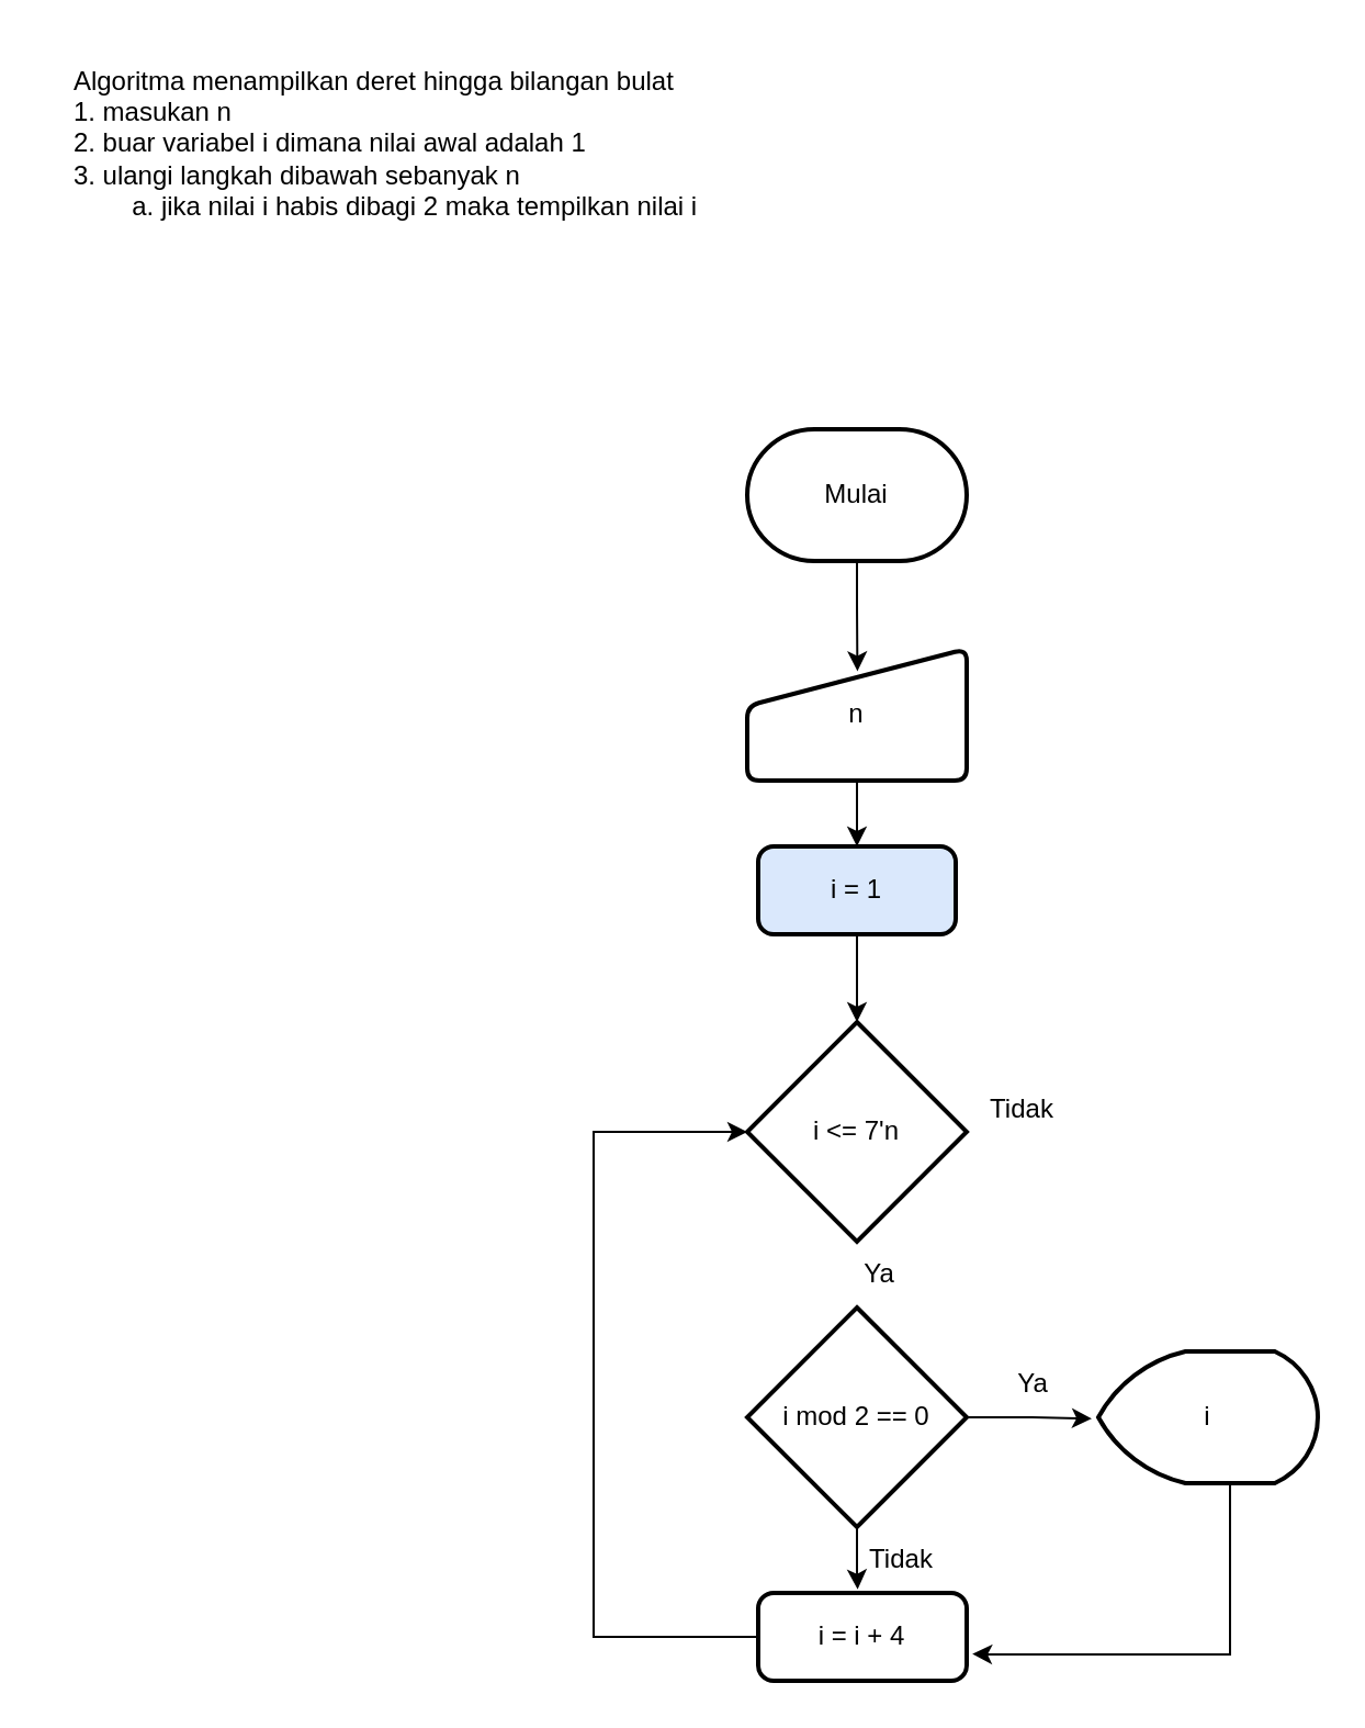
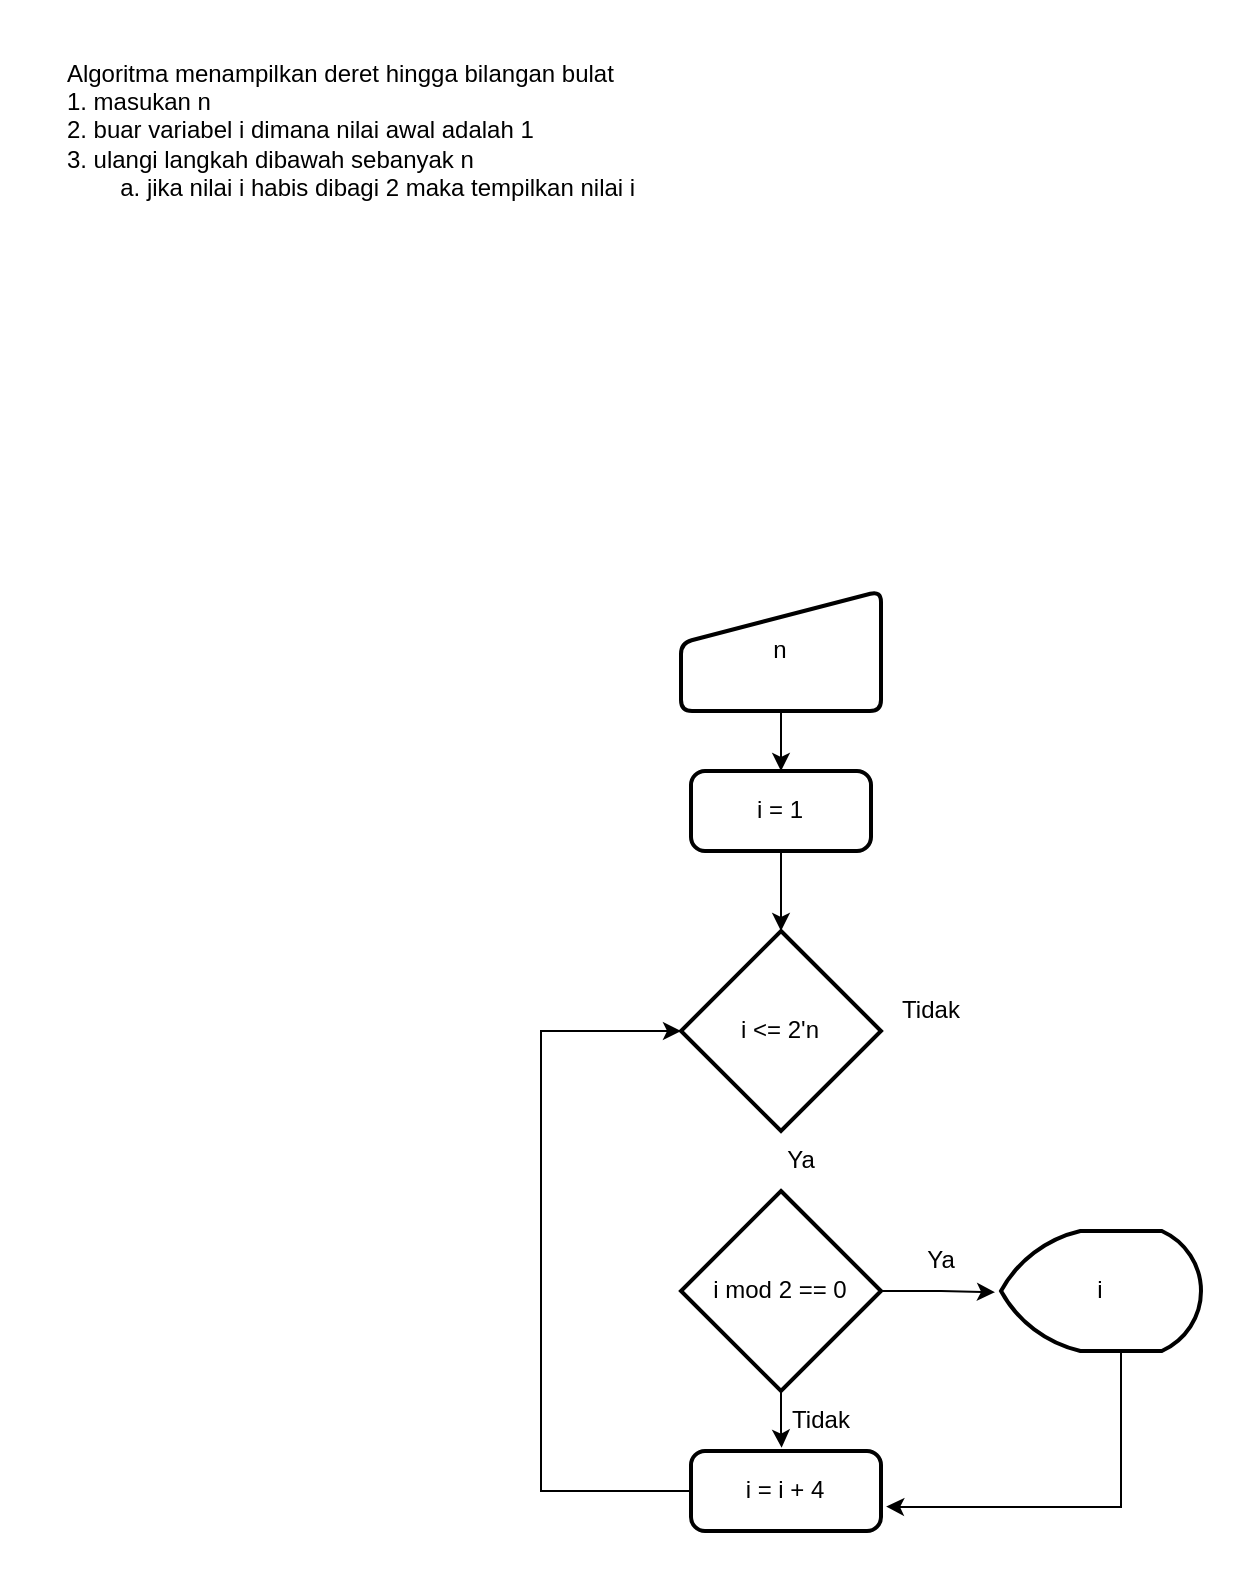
  <mxCell id="0" />
  <mxCell id="1" parent="0" />
  <mxCell id="2" value="&lt;div style=&quot;text-align: left;&quot;&gt;&lt;span style=&quot;background-color: initial;&quot;&gt;Algoritma menampilkan deret hingga bilangan bulat&amp;nbsp;&lt;/span&gt;&lt;/div&gt;&lt;div style=&quot;text-align: left;&quot;&gt;&lt;span style=&quot;background-color: initial;&quot;&gt;1. masukan n&lt;/span&gt;&lt;/div&gt;&lt;div style=&quot;text-align: left;&quot;&gt;&lt;span style=&quot;background-color: initial;&quot;&gt;2. buar variabel i dimana nilai awal adalah 1&lt;/span&gt;&lt;/div&gt;&lt;div style=&quot;text-align: left;&quot;&gt;&lt;span style=&quot;background-color: initial;&quot;&gt;3. ulangi langkah dibawah sebanyak n&lt;/span&gt;&lt;/div&gt;&lt;div style=&quot;text-align: left;&quot;&gt;&lt;span style=&quot;background-color: initial;&quot;&gt;&lt;span style=&quot;white-space: pre;&quot;&gt;&#09;&lt;/span&gt;a. jika nilai i habis dibagi 2 maka tempilkan nilai i&lt;/span&gt;&lt;/div&gt;" style="text;html=1;align=center;verticalAlign=middle;resizable=0;points=[];autosize=1;strokeColor=none;fillColor=none;" parent="1" vertex="1"><mxGeometry x="20" y="20" width="310" height="90" as="geometry" /></mxCell>
- <mxCell id="3" style="edgeStyle=orthogonalEdgeStyle;rounded=0;orthogonalLoop=1;jettySize=auto;html=1;entryX=0.502;entryY=0.17;entryDx=0;entryDy=0;entryPerimeter=0;" parent="1" source="4" target="6" edge="1"><mxGeometry relative="1" as="geometry" /></mxCell>
- <mxCell id="4" value="Mulai" style="strokeWidth=2;html=1;shape=mxgraph.flowchart.terminator;whiteSpace=wrap;" parent="1" vertex="1"><mxGeometry x="340" y="195" width="100" height="60" as="geometry" /></mxCell>
  <mxCell id="5" style="edgeStyle=orthogonalEdgeStyle;rounded=0;orthogonalLoop=1;jettySize=auto;html=1;entryX=0.5;entryY=0;entryDx=0;entryDy=0;" parent="1" source="6" target="9" edge="1"><mxGeometry relative="1" as="geometry" /></mxCell>
  <mxCell id="6" value="n" style="html=1;strokeWidth=2;shape=manualInput;whiteSpace=wrap;rounded=1;size=26;arcSize=11;" parent="1" vertex="1"><mxGeometry x="340" y="295" width="100" height="60" as="geometry" /></mxCell>
- <mxCell id="7" value="i &amp;lt;= 7'n" style="strokeWidth=2;html=1;shape=mxgraph.flowchart.decision;whiteSpace=wrap;" parent="1" vertex="1"><mxGeometry x="340" y="465" width="100" height="100" as="geometry" /></mxCell>
+ <mxCell id="7" value="i &amp;lt;= 2'n" style="strokeWidth=2;html=1;shape=mxgraph.flowchart.decision;whiteSpace=wrap;" parent="1" vertex="1"><mxGeometry x="340" y="465" width="100" height="100" as="geometry" /></mxCell>
  <mxCell id="8" style="edgeStyle=orthogonalEdgeStyle;rounded=0;orthogonalLoop=1;jettySize=auto;html=1;entryX=0.5;entryY=0;entryDx=0;entryDy=0;entryPerimeter=0;" parent="1" source="9" target="7" edge="1"><mxGeometry relative="1" as="geometry" /></mxCell>
- <mxCell id="9" value="i = 1" style="rounded=1;whiteSpace=wrap;html=1;absoluteArcSize=1;arcSize=14;strokeWidth=2;fillColor=#dae8fc;" parent="1" vertex="1"><mxGeometry x="345" y="385" width="90" height="40" as="geometry" /></mxCell>
+ <mxCell id="9" value="i = 1" style="rounded=1;whiteSpace=wrap;html=1;absoluteArcSize=1;arcSize=14;strokeWidth=2;" parent="1" vertex="1"><mxGeometry x="345" y="385" width="90" height="40" as="geometry" /></mxCell>
  <mxCell id="10" style="edgeStyle=orthogonalEdgeStyle;rounded=0;orthogonalLoop=1;jettySize=auto;html=1;entryX=-0.03;entryY=0.51;entryDx=0;entryDy=0;entryPerimeter=0;" parent="1" source="12" target="15" edge="1"><mxGeometry relative="1" as="geometry" /></mxCell>
  <mxCell id="11" style="edgeStyle=orthogonalEdgeStyle;rounded=0;orthogonalLoop=1;jettySize=auto;html=1;entryX=0.477;entryY=-0.042;entryDx=0;entryDy=0;entryPerimeter=0;" parent="1" source="12" target="18" edge="1"><mxGeometry relative="1" as="geometry" /></mxCell>
  <mxCell id="12" value="i mod 2 == 0" style="strokeWidth=2;html=1;shape=mxgraph.flowchart.decision;whiteSpace=wrap;" parent="1" vertex="1"><mxGeometry x="340" y="595" width="100" height="100" as="geometry" /></mxCell>
  <mxCell id="13" value="Ya" style="text;html=1;align=center;verticalAlign=middle;resizable=0;points=[];autosize=1;strokeColor=none;fillColor=none;" parent="1" vertex="1"><mxGeometry x="380" y="565" width="40" height="30" as="geometry" /></mxCell>
  <mxCell id="14" style="edgeStyle=orthogonalEdgeStyle;rounded=0;orthogonalLoop=1;jettySize=auto;html=1;entryX=1.027;entryY=0.695;entryDx=0;entryDy=0;entryPerimeter=0;" parent="1" source="15" target="18" edge="1"><mxGeometry relative="1" as="geometry"><mxPoint x="550" y="755" as="targetPoint" /><Array as="points"><mxPoint x="560" y="753" /><mxPoint x="450" y="753" /></Array></mxGeometry></mxCell>
  <mxCell id="15" value="i" style="strokeWidth=2;html=1;shape=mxgraph.flowchart.display;whiteSpace=wrap;" parent="1" vertex="1"><mxGeometry x="500" y="615" width="100" height="60" as="geometry" /></mxCell>
  <mxCell id="16" value="Ya" style="text;html=1;align=center;verticalAlign=middle;resizable=0;points=[];autosize=1;strokeColor=none;fillColor=none;" parent="1" vertex="1"><mxGeometry x="450" y="615" width="40" height="30" as="geometry" /></mxCell>
  <mxCell id="17" style="edgeStyle=orthogonalEdgeStyle;rounded=0;orthogonalLoop=1;jettySize=auto;html=1;entryX=0;entryY=0.5;entryDx=0;entryDy=0;entryPerimeter=0;" parent="1" source="18" target="7" edge="1"><mxGeometry relative="1" as="geometry"><Array as="points"><mxPoint x="270" y="745" /><mxPoint x="270" y="515" /></Array></mxGeometry></mxCell>
  <mxCell id="18" value="i = i + 4" style="rounded=1;whiteSpace=wrap;html=1;absoluteArcSize=1;arcSize=14;strokeWidth=2;" parent="1" vertex="1"><mxGeometry x="345" y="725" width="95" height="40" as="geometry" /></mxCell>
  <mxCell id="19" value="Tidak" style="text;html=1;align=center;verticalAlign=middle;resizable=0;points=[];autosize=1;strokeColor=none;fillColor=none;" parent="1" vertex="1"><mxGeometry x="440" y="490" width="50" height="30" as="geometry" /></mxCell>
  <mxCell id="20" value="Tidak" style="text;html=1;align=center;verticalAlign=middle;resizable=0;points=[];autosize=1;strokeColor=none;fillColor=none;" parent="1" vertex="1"><mxGeometry x="385" y="695" width="50" height="30" as="geometry" /></mxCell>
